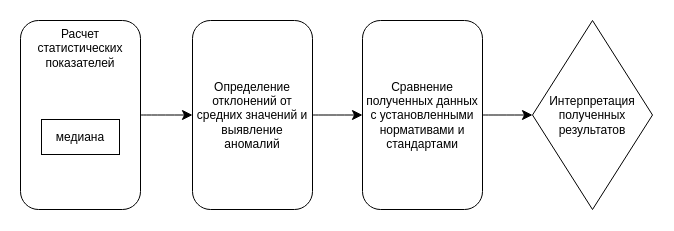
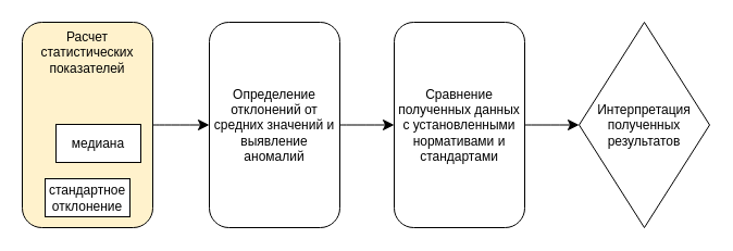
  <mxCell id="0" />
  <mxCell id="1" parent="0" />
  <mxCell id="2" style="edgeStyle=none;curved=1;rounded=0;orthogonalLoop=1;jettySize=auto;html=1;entryX=0;entryY=0.5;entryDx=0;entryDy=0;fontSize=12;startSize=8;endSize=8;" edge="1" parent="1" source="3" target="7"><mxGeometry relative="1" as="geometry" /></mxCell>
- <mxCell id="3" value="Расчет статистических показателей" style="rounded=1;whiteSpace=wrap;html=1;verticalAlign=top;" vertex="1" parent="1"><mxGeometry x="20" y="20" width="120" height="189" as="geometry" /></mxCell>
- <mxCell id="4" value="медиана" style="rounded=0;whiteSpace=wrap;html=1;" vertex="1" parent="1"><mxGeometry x="41" y="119" width="78" height="35" as="geometry" /></mxCell>
+ <mxCell id="3" value="Расчет статистических показателей" style="rounded=1;whiteSpace=wrap;html=1;verticalAlign=top;fillColor=#fff2cc;" vertex="1" parent="1"><mxGeometry x="20" y="20" width="120" height="189" as="geometry" /></mxCell>
+ <mxCell id="4" value="медиана" style="rounded=0;whiteSpace=wrap;html=1;" vertex="1" parent="1"><mxGeometry x="51" y="114" width="78" height="35" as="geometry" /></mxCell>
+ <mxCell id="5" value="стандартное отклонение" style="rounded=0;whiteSpace=wrap;html=1;" vertex="1" parent="1"><mxGeometry x="41" y="164" width="78" height="35" as="geometry" /></mxCell>
  <mxCell id="6" style="edgeStyle=none;curved=1;rounded=0;orthogonalLoop=1;jettySize=auto;html=1;entryX=0;entryY=0.5;entryDx=0;entryDy=0;fontSize=12;startSize=8;endSize=8;" edge="1" parent="1" source="7" target="9"><mxGeometry relative="1" as="geometry" /></mxCell>
  <mxCell id="7" value="Определение отклонений от средних значений и выявление аномалий" style="rounded=1;whiteSpace=wrap;html=1;verticalAlign=middle;" vertex="1" parent="1"><mxGeometry x="192" y="20" width="120" height="189" as="geometry" /></mxCell>
  <mxCell id="8" style="edgeStyle=none;curved=1;rounded=0;orthogonalLoop=1;jettySize=auto;html=1;entryX=0;entryY=0.5;entryDx=0;entryDy=0;fontSize=12;startSize=8;endSize=8;" edge="1" parent="1" source="9" target="10"><mxGeometry relative="1" as="geometry" /></mxCell>
  <mxCell id="9" value="Сравнение полученных данных с установленными нормативами и стандартами" style="rounded=1;whiteSpace=wrap;html=1;verticalAlign=middle;" vertex="1" parent="1"><mxGeometry x="362" y="20" width="120" height="189" as="geometry" /></mxCell>
  <mxCell id="10" value="Интерпретация полученных результатов" style="rhombus;whiteSpace=wrap;html=1;verticalAlign=middle;" vertex="1" parent="1"><mxGeometry x="532" y="20" width="120" height="189" as="geometry" /></mxCell>
